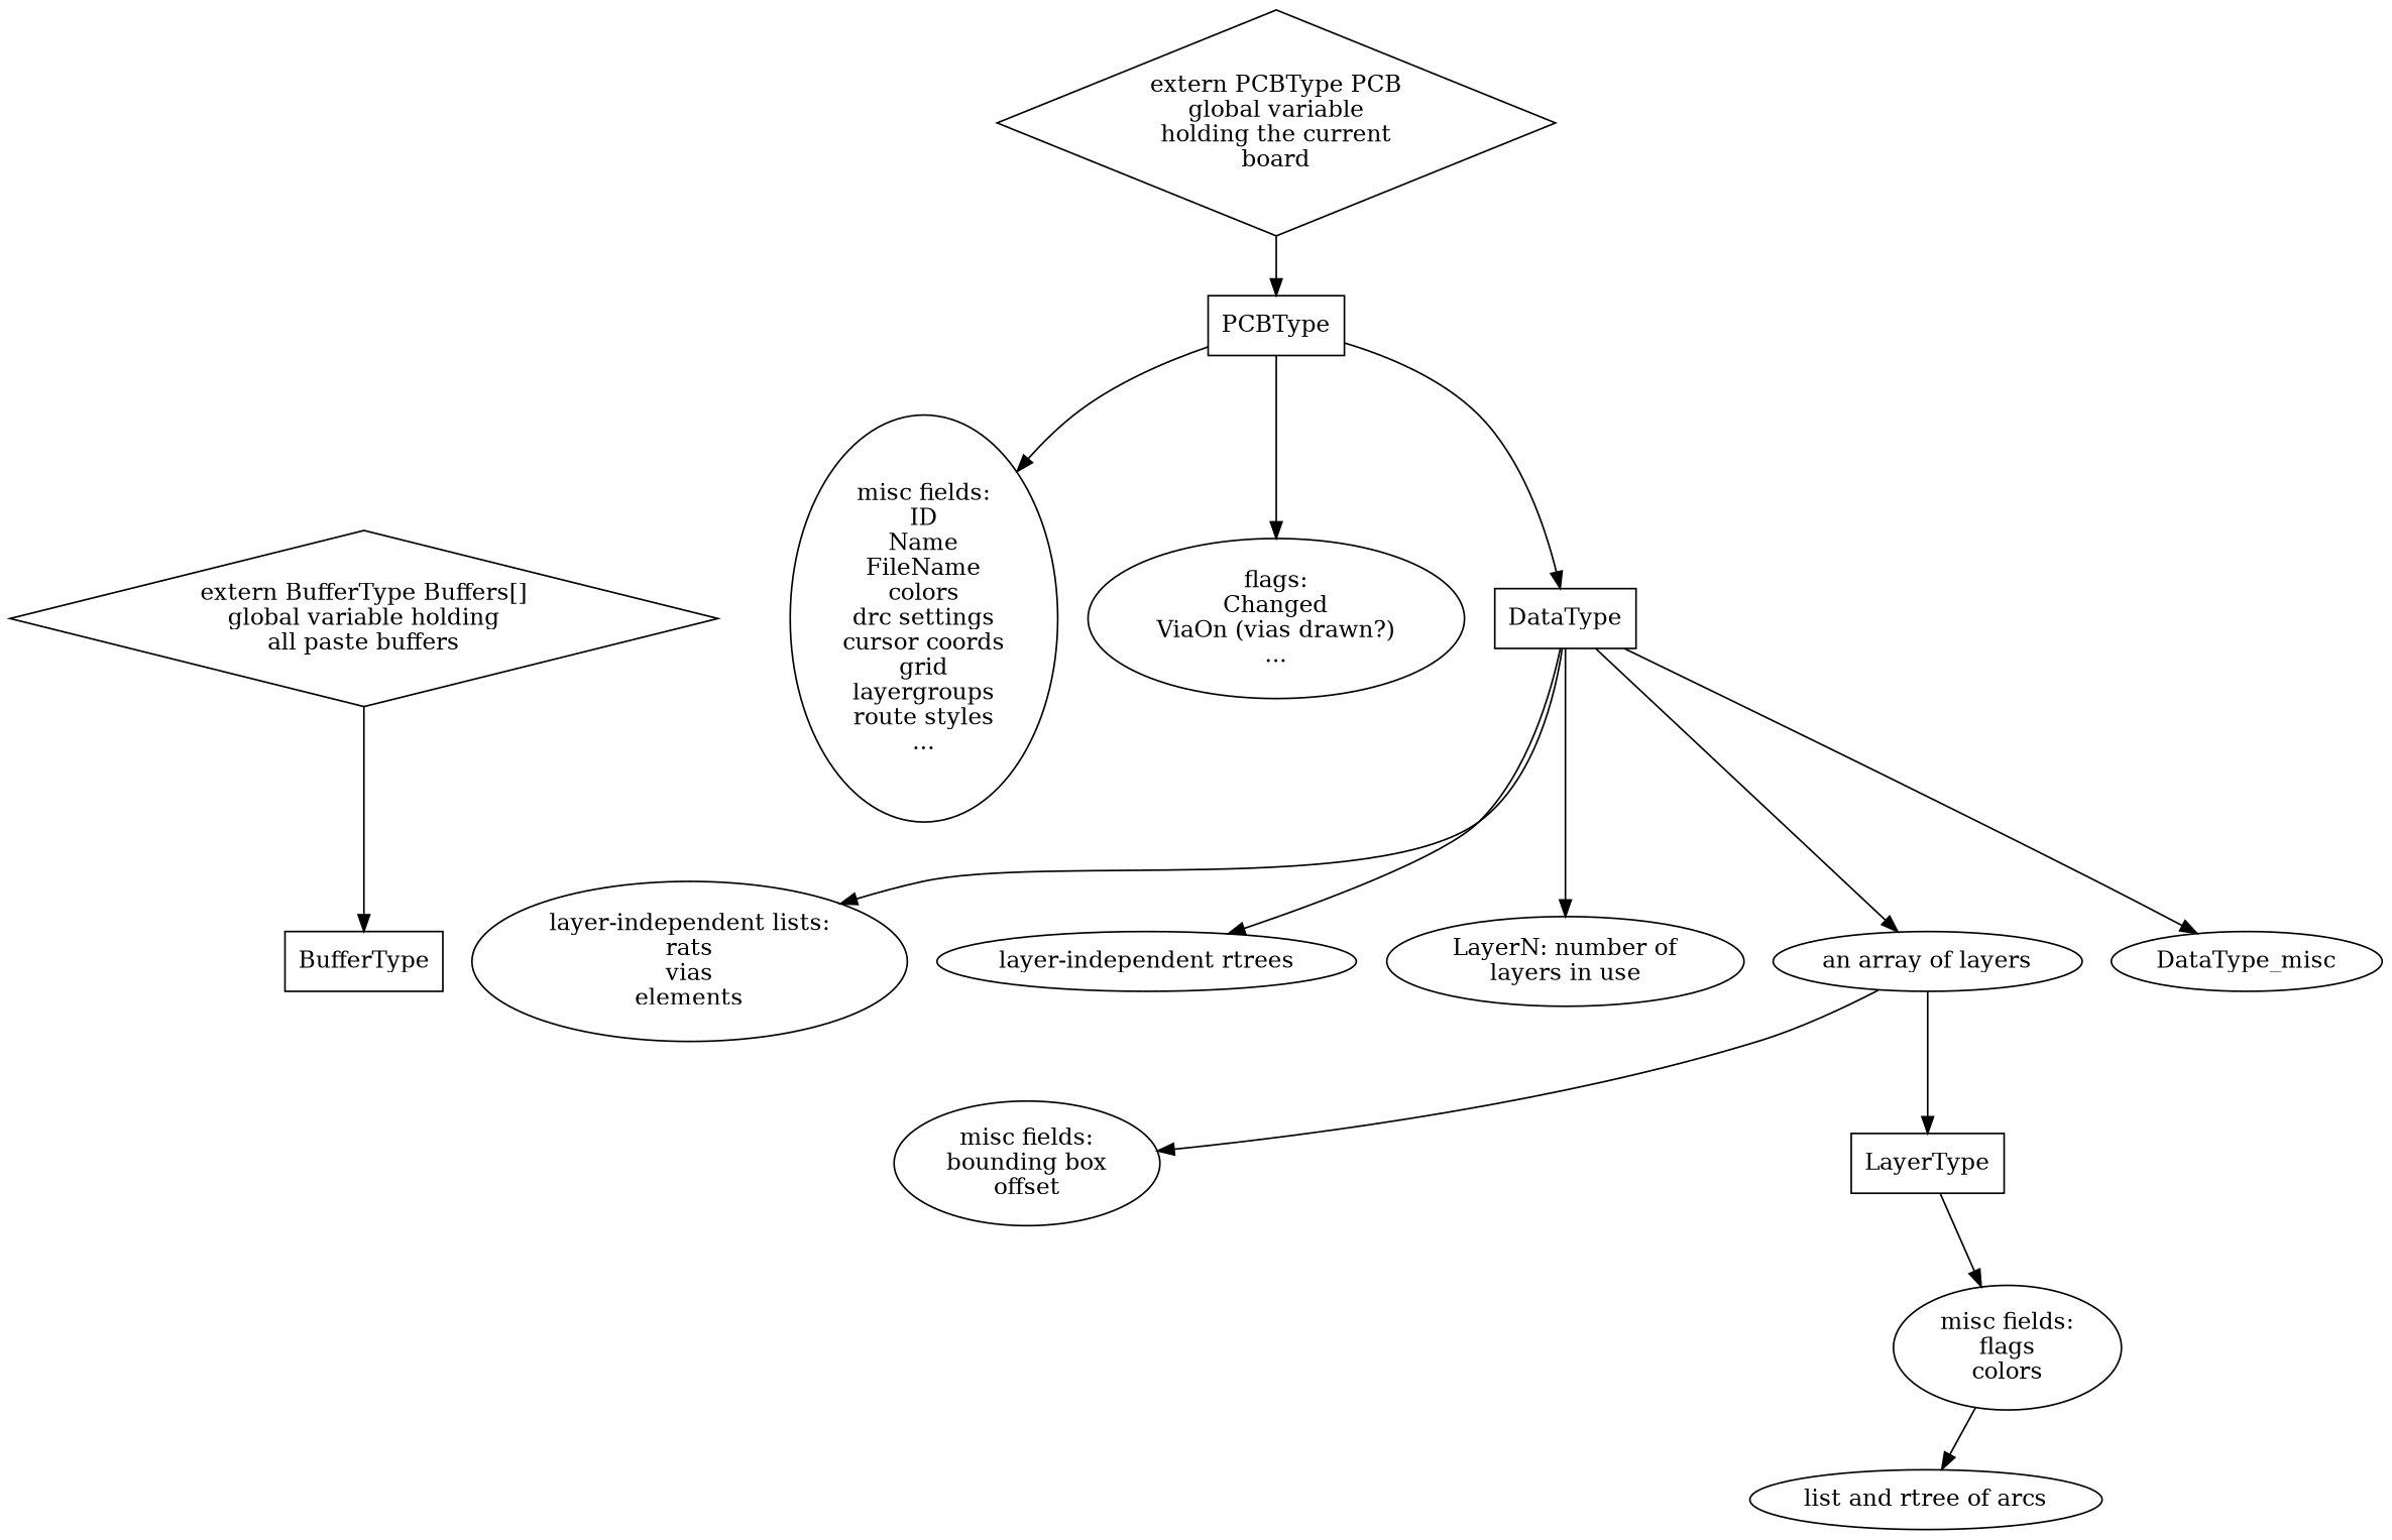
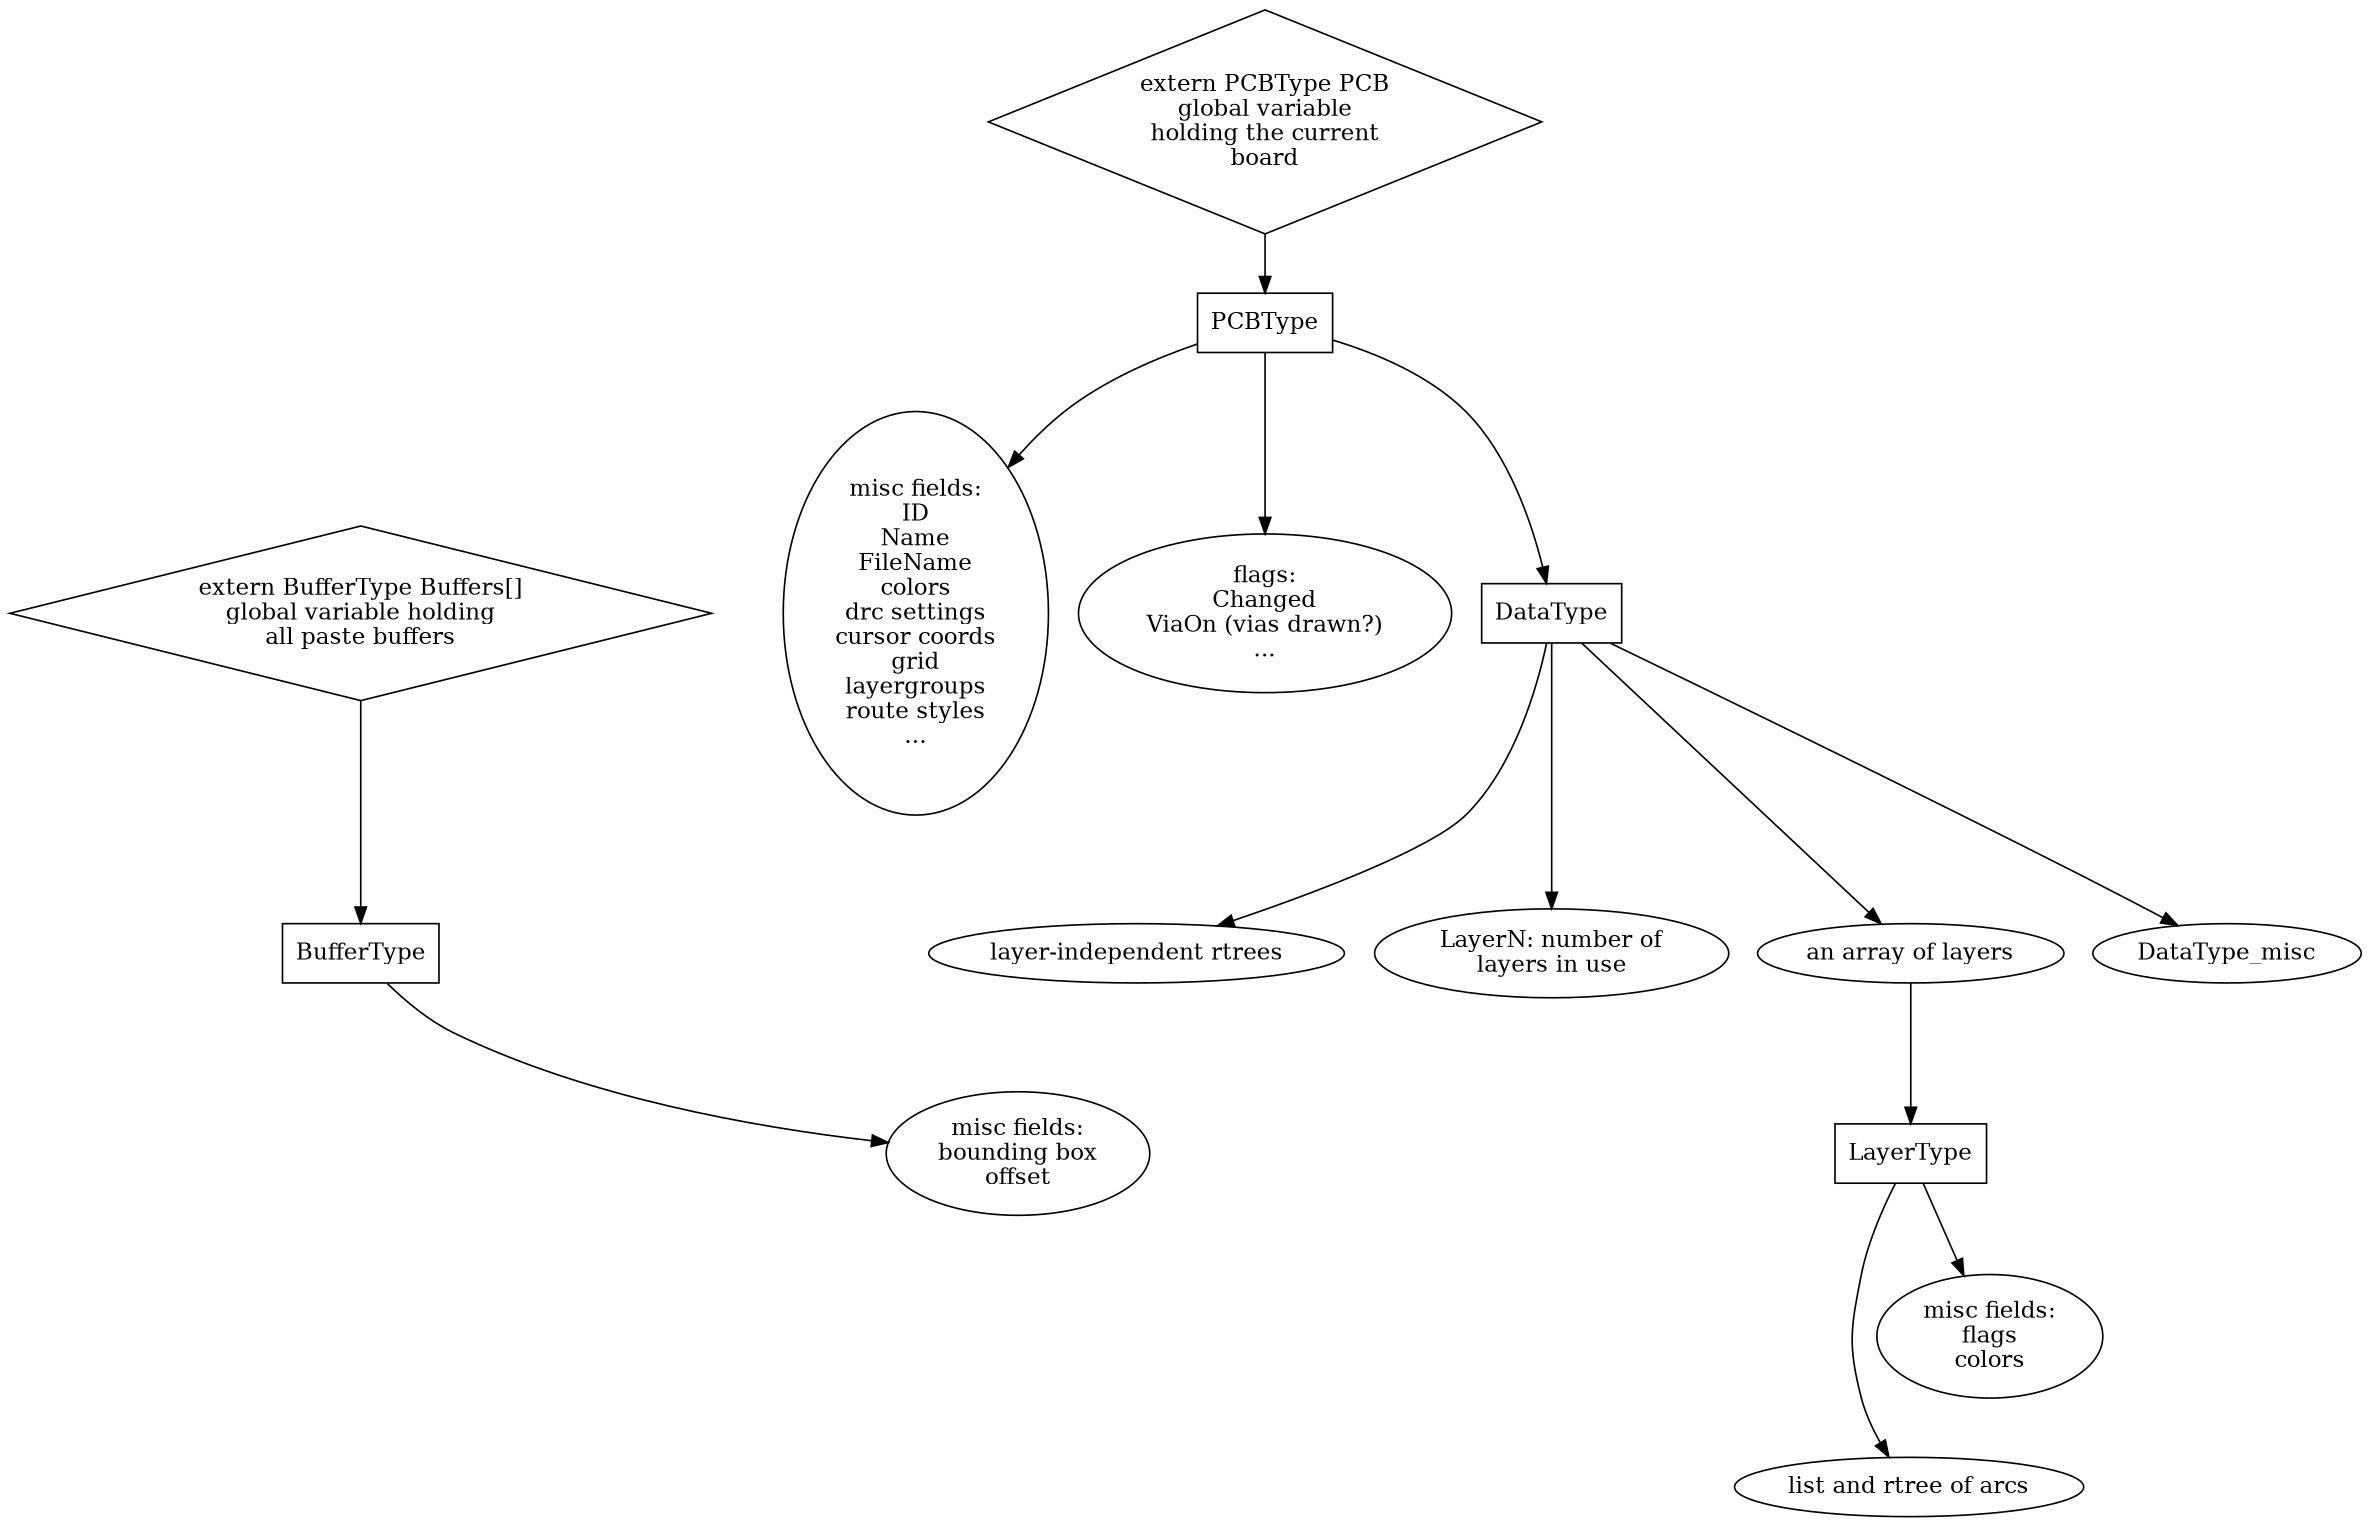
  digraph {
    n1 [label="misc fields:\nID\nName\nFileName\ncolors\ndrc settings\ncursor coords\ngrid\nlayergroups\nroute styles\n..."]
    n2 [label="flags:\nChanged\nViaOn (vias drawn?)\n..."]
    PCBType [shape=box]
    DataType [shape=box]
-   n5 [label="layer-independent lists:\nrats\nvias\nelements"]
    n6 [label="layer-independent rtrees"]
    n7 [label="LayerN: number of\nlayers in use"]
    n8 [label="an array of layers"]
    DataType_misc
    LayerType [shape=box]
    n11 [label="extern PCBType PCB\nglobal variable\nholding the current\nboard" shape=diamond]
    n12 [label="extern BufferType Buffers[]\nglobal variable holding\nall paste buffers" shape=diamond]
    BufferType [shape=box]
    n14 [label="misc fields:\nbounding box\noffset"]
    n15 [label="list and rtree of arcs"]
    n16 [label="misc fields:\nflags\ncolors"]
    PCBType -> n1
    PCBType -> n2
    PCBType -> DataType
-   DataType -> n5
    DataType -> n6
    DataType -> n7
    DataType -> n8
    DataType -> DataType_misc
    n8 -> LayerType
-   n16 -> n15
+   LayerType -> n15
    LayerType -> n16
    n11 -> PCBType
    n12 -> BufferType
-   n8 -> n14
+   BufferType -> n14
  }
